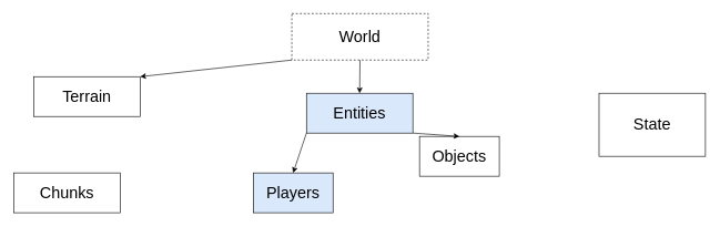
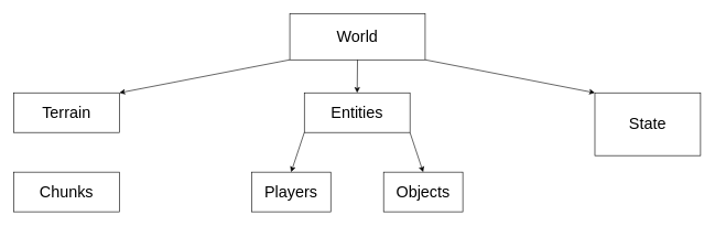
  <mxCell id="0" />
  <mxCell id="1" parent="0" />
- <mxCell id="2" value="&lt;font style=&quot;font-size: 24px;&quot;&gt;World&lt;/font&gt;" style="rounded=0;whiteSpace=wrap;html=1;dashed=1;" vertex="1" parent="1"><mxGeometry x="438" y="20" width="205" height="70" as="geometry" /></mxCell>
+ <mxCell id="2" value="&lt;font style=&quot;font-size: 24px;&quot;&gt;World&lt;/font&gt;" style="rounded=0;whiteSpace=wrap;html=1;" vertex="1" parent="1"><mxGeometry x="438" y="20" width="205" height="70" as="geometry" /></mxCell>
  <mxCell id="3" value="" style="endArrow=classic;html=1;fontSize=24;exitX=0;exitY=1;exitDx=0;exitDy=0;entryX=1;entryY=0;entryDx=0;entryDy=0;" edge="1" parent="1" source="2" target="4"><mxGeometry width="50" height="50" relative="1" as="geometry"><mxPoint x="540" y="110" as="sourcePoint" /><mxPoint x="190" y="210" as="targetPoint" /></mxGeometry></mxCell>
- <mxCell id="4" value="Terrain" style="rounded=0;whiteSpace=wrap;html=1;fontSize=24;" vertex="1" parent="1"><mxGeometry x="50" y="115" width="160" height="60" as="geometry" /></mxCell>
+ <mxCell id="4" value="Terrain" style="rounded=0;whiteSpace=wrap;html=1;fontSize=24;" vertex="1" parent="1"><mxGeometry x="20" y="140" width="160" height="60" as="geometry" /></mxCell>
+ <mxCell id="5" value="" style="endArrow=classic;html=1;fontSize=24;exitX=1;exitY=1;exitDx=0;exitDy=0;entryX=0;entryY=0;entryDx=0;entryDy=0;" edge="1" parent="1" source="2" target="6"><mxGeometry width="50" height="50" relative="1" as="geometry"><mxPoint x="510" y="660" as="sourcePoint" /><mxPoint x="790" y="160" as="targetPoint" /></mxGeometry></mxCell>
  <mxCell id="6" value="State" style="rounded=0;whiteSpace=wrap;html=1;fontSize=24;" vertex="1" parent="1"><mxGeometry x="900" y="140" width="160" height="95" as="geometry" /></mxCell>
- <mxCell id="7" value="Entities" style="rounded=0;whiteSpace=wrap;html=1;fontSize=24;fillColor=#dae8fc;" vertex="1" parent="1"><mxGeometry x="460" y="140" width="160" height="60" as="geometry" /></mxCell>
+ <mxCell id="7" value="Entities" style="rounded=0;whiteSpace=wrap;html=1;fontSize=24;" vertex="1" parent="1"><mxGeometry x="460" y="140" width="160" height="60" as="geometry" /></mxCell>
  <mxCell id="8" value="" style="endArrow=classic;html=1;fontSize=24;exitX=0.5;exitY=1;exitDx=0;exitDy=0;entryX=0.5;entryY=0;entryDx=0;entryDy=0;" edge="1" parent="1" source="2" target="7"><mxGeometry width="50" height="50" relative="1" as="geometry"><mxPoint x="510" y="660" as="sourcePoint" /><mxPoint x="560" y="610" as="targetPoint" /></mxGeometry></mxCell>
- <mxCell id="9" value="Objects" style="rounded=0;whiteSpace=wrap;html=1;fontSize=24;" vertex="1" parent="1"><mxGeometry x="630" y="205" width="120" height="60" as="geometry" /></mxCell>
- <mxCell id="10" value="Players" style="rounded=0;whiteSpace=wrap;html=1;fontSize=24;fillColor=#dae8fc;" vertex="1" parent="1"><mxGeometry x="380" y="260" width="120" height="60" as="geometry" /></mxCell>
+ <mxCell id="9" value="Objects" style="rounded=0;whiteSpace=wrap;html=1;fontSize=24;" vertex="1" parent="1"><mxGeometry x="580" y="260" width="120" height="60" as="geometry" /></mxCell>
+ <mxCell id="10" value="Players" style="rounded=0;whiteSpace=wrap;html=1;fontSize=24;" vertex="1" parent="1"><mxGeometry x="380" y="260" width="120" height="60" as="geometry" /></mxCell>
  <mxCell id="11" value="" style="endArrow=classic;html=1;fontSize=24;exitX=0;exitY=1;exitDx=0;exitDy=0;entryX=0.5;entryY=0;entryDx=0;entryDy=0;" edge="1" parent="1" source="7" target="10"><mxGeometry width="50" height="50" relative="1" as="geometry"><mxPoint x="510" y="660" as="sourcePoint" /><mxPoint x="560" y="610" as="targetPoint" /></mxGeometry></mxCell>
  <mxCell id="12" value="" style="endArrow=classic;html=1;fontSize=24;exitX=1;exitY=1;exitDx=0;exitDy=0;entryX=0.5;entryY=0;entryDx=0;entryDy=0;" edge="1" parent="1" source="7" target="9"><mxGeometry width="50" height="50" relative="1" as="geometry"><mxPoint x="510" y="660" as="sourcePoint" /><mxPoint x="560" y="610" as="targetPoint" /></mxGeometry></mxCell>
  <mxCell id="13" value="Chunks" style="rounded=0;whiteSpace=wrap;html=1;fontSize=24;" vertex="1" parent="1"><mxGeometry x="20" y="260" width="160" height="60" as="geometry" /></mxCell>
